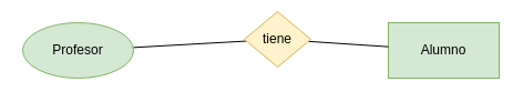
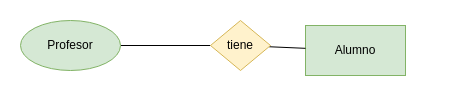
  <mxCell id="0" />
  <mxCell id="1" parent="0" />
- <mxCell id="2" value="Alumno" style="html=1;dashed=0;whiteSpace=wrap;fillColor=#d5e8d4;strokeColor=#82b366;" vertex="1" parent="1"><mxGeometry x="350" y="20" width="100" height="50" as="geometry" /></mxCell>
+ <mxCell id="2" value="Alumno" style="html=1;dashed=0;whiteSpace=wrap;fillColor=#d5e8d4;strokeColor=#82b366;" vertex="1" parent="1"><mxGeometry x="305" y="25" width="100" height="50" as="geometry" /></mxCell>
  <mxCell id="3" value="" style="rounded=0;orthogonalLoop=1;jettySize=auto;html=1;endArrow=none;startFill=0;" edge="1" parent="1" source="4" target="6"><mxGeometry relative="1" as="geometry" /></mxCell>
  <mxCell id="4" value="Profesor" style="ellipse;html=1;dashed=0;whiteSpace=wrap;fillColor=#d5e8d4;strokeColor=#82b366;" vertex="1" parent="1"><mxGeometry x="20" y="20" width="100" height="50" as="geometry" /></mxCell>
  <mxCell id="5" value="" style="rounded=0;orthogonalLoop=1;jettySize=auto;html=1;endArrow=none;startFill=0;" edge="1" parent="1" source="6" target="2"><mxGeometry relative="1" as="geometry" /></mxCell>
- <mxCell id="6" value="tiene" style="shape=rhombus;html=1;dashed=0;whiteSpace=wrap;perimeter=rhombusPerimeter;fillColor=#fff2cc;strokeColor=#d6b656;" vertex="1" parent="1"><mxGeometry x="220" y="10" width="60" height="50" as="geometry" /></mxCell>
+ <mxCell id="6" value="tiene" style="shape=rhombus;html=1;dashed=0;whiteSpace=wrap;perimeter=rhombusPerimeter;fillColor=#fff2cc;strokeColor=#d6b656;" vertex="1" parent="1"><mxGeometry x="210" y="20" width="60" height="50" as="geometry" /></mxCell>
